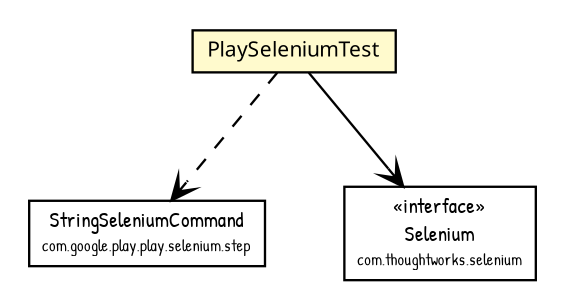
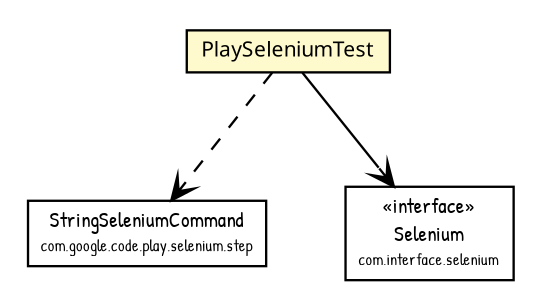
  digraph {
    fontname="Patrick Hand"
    node [fontcolor=black fontname="Patrick Hand" fontsize=9.0 shape=plaintext]
    edge [arrowhead=open color=black fontcolor=black fontname="Patrick Hand" fontsize=10.0 headport=p labelfontname=arial labelfontsize=10 tailport=p]
    n1 [label=<<table border="0" cellborder="1" cellspacing="0" cellpadding="2" port="p" bgcolor="lemonChiffon" href="./PlaySeleniumTest.html"> 		<tr><td><table border="0" cellspacing="0" cellpadding="1"> 			<tr><td><font face="ariali"> PlaySeleniumTest </font></td></tr> 		</table></td></tr> 		</table>>]
-   n2 [label=<<table border="0" cellborder="1" cellspacing="0" cellpadding="2" port="p" href="./step/StringSeleniumCommand.html"> 		<tr><td><table border="0" cellspacing="0" cellpadding="1"> 			<tr><td> StringSeleniumCommand </td></tr> 			<tr><td><font point-size="7.0"> com.google.play.play.selenium.step </font></td></tr> 		</table></td></tr> 		</table>>]
-   n3 [label=<<table border="0" cellborder="1" cellspacing="0" cellpadding="2" port="p" href="http://java.sun.com/j2se/1.4.2/docs/api/com/thoughtworks/selenium/Selenium.html"> 		<tr><td><table border="0" cellspacing="0" cellpadding="1"> 			<tr><td> &laquo;interface&raquo; </td></tr> 			<tr><td> Selenium </td></tr> 			<tr><td><font point-size="7.0"> com.thoughtworks.selenium </font></td></tr> 		</table></td></tr> 		</table>>]
+   n2 [label=<<table border="0" cellborder="1" cellspacing="0" cellpadding="2" port="p" href="./step/StringSeleniumCommand.html"> 		<tr><td><table border="0" cellspacing="0" cellpadding="1"> 			<tr><td> StringSeleniumCommand </td></tr> 			<tr><td><font point-size="7.0"> com.google.code.play.selenium.step </font></td></tr> 		</table></td></tr> 		</table>>]
+   n3 [label=<<table border="0" cellborder="1" cellspacing="0" cellpadding="2" port="p" href="http://java.sun.com/j2se/1.4.2/docs/api/com/thoughtworks/selenium/Selenium.html"> 		<tr><td><table border="0" cellspacing="0" cellpadding="1"> 			<tr><td> &laquo;interface&raquo; </td></tr> 			<tr><td> Selenium </td></tr> 			<tr><td><font point-size="7.0"> com.interface.selenium </font></td></tr> 		</table></td></tr> 		</table>>]
    n1 -> n2 [style=dashed]
    n1 -> n3
  }
